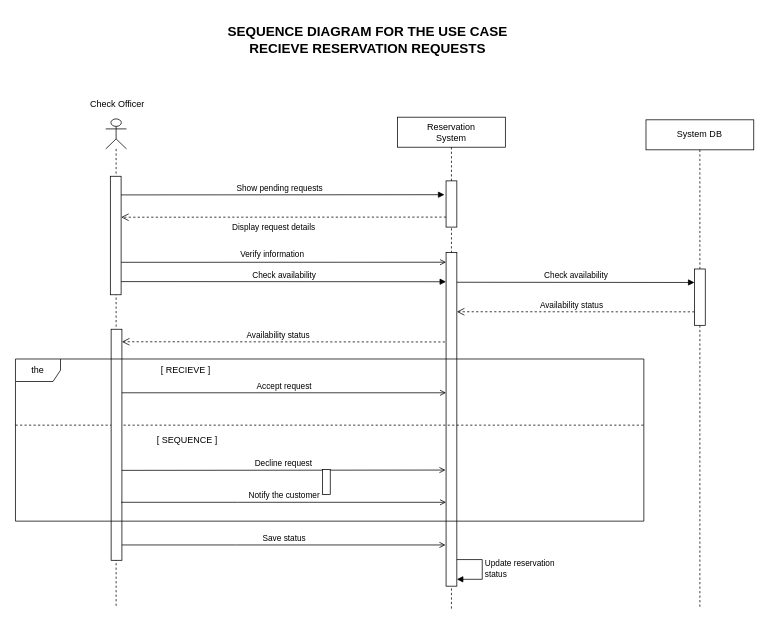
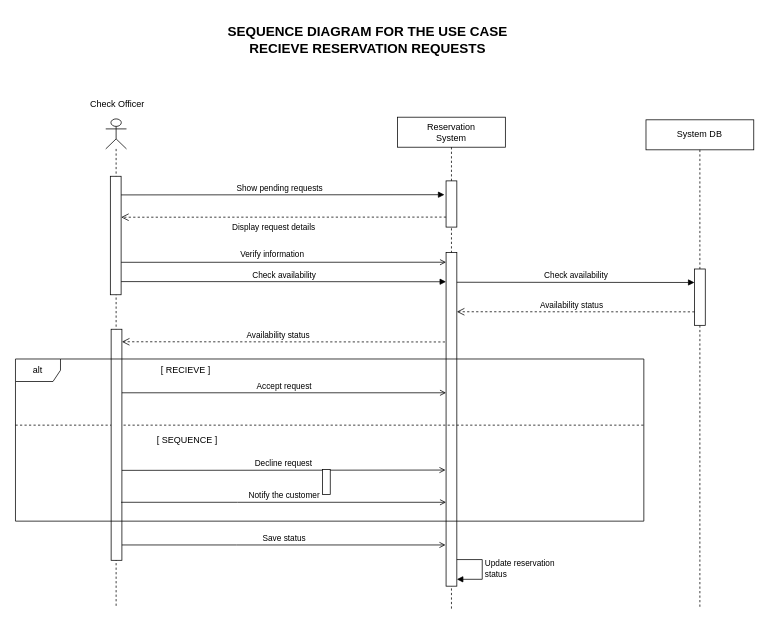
  <mxCell id="0" />
  <mxCell id="1" parent="0" />
  <mxCell id="2" value="" style="group" vertex="1" connectable="0" parent="1"><mxGeometry x="20" y="23" width="984" height="792" as="geometry" /></mxCell>
  <mxCell id="3" value="" style="group" vertex="1" connectable="0" parent="2"><mxGeometry y="-3" width="984" height="792.0" as="geometry" /></mxCell>
  <mxCell id="4" value="&lt;font style=&quot;font-size: 18px;&quot;&gt;&lt;b&gt;SEQUENCE DIAGRAM FOR THE USE CASE RECIEVE RESERVATION REQUESTS&lt;/b&gt;&lt;/font&gt;" style="text;html=1;strokeColor=none;fillColor=none;align=center;verticalAlign=middle;whiteSpace=wrap;rounded=0;" parent="3" vertex="1"><mxGeometry x="246.998" y="0.003" width="445.312" height="65.605" as="geometry" /></mxCell>
  <mxCell id="5" value="" style="group" vertex="1" connectable="0" parent="3"><mxGeometry y="103" width="984" height="689" as="geometry" /></mxCell>
  <mxCell id="6" value="Reservation&lt;div&gt;System&lt;/div&gt;" style="shape=umlLifeline;perimeter=lifelinePerimeter;whiteSpace=wrap;html=1;container=0;dropTarget=0;collapsible=0;recursiveResize=0;outlineConnect=0;portConstraint=eastwest;newEdgeStyle={&quot;edgeStyle&quot;:&quot;elbowEdgeStyle&quot;,&quot;elbow&quot;:&quot;vertical&quot;,&quot;curved&quot;:0,&quot;rounded&quot;:0};" parent="5" vertex="1"><mxGeometry x="509.243" y="32.686" width="143.652" height="656.314" as="geometry" /></mxCell>
  <mxCell id="7" value="" style="html=1;points=[];perimeter=orthogonalPerimeter;outlineConnect=0;targetShapes=umlLifeline;portConstraint=eastwest;newEdgeStyle={&quot;edgeStyle&quot;:&quot;elbowEdgeStyle&quot;,&quot;elbow&quot;:&quot;vertical&quot;,&quot;curved&quot;:0,&quot;rounded&quot;:0};" parent="6" vertex="1"><mxGeometry x="64.644" y="180.46" width="14.364" height="444.601" as="geometry" /></mxCell>
  <mxCell id="8" value="" style="html=1;points=[];perimeter=orthogonalPerimeter;outlineConnect=0;targetShapes=umlLifeline;portConstraint=eastwest;newEdgeStyle={&quot;edgeStyle&quot;:&quot;elbowEdgeStyle&quot;,&quot;elbow&quot;:&quot;vertical&quot;,&quot;curved&quot;:0,&quot;rounded&quot;:0};" parent="6" vertex="1"><mxGeometry x="64.642" y="84.893" width="14.365" height="61.593" as="geometry" /></mxCell>
  <mxCell id="9" value="Update reservation&lt;div&gt;status&lt;/div&gt;" style="html=1;align=left;spacingLeft=2;endArrow=block;rounded=0;edgeStyle=orthogonalEdgeStyle;curved=0;rounded=0;" edge="1" target="7" parent="6" source="7"><mxGeometry relative="1" as="geometry"><mxPoint x="81.979" y="589.594" as="sourcePoint" /><Array as="points"><mxPoint x="112.826" y="589.594" /><mxPoint x="112.826" y="615.931" /></Array><mxPoint x="87.121" y="615.931" as="targetPoint" /></mxGeometry></mxCell>
  <mxCell id="10" value="System DB" style="shape=umlLifeline;perimeter=lifelinePerimeter;whiteSpace=wrap;html=1;container=0;dropTarget=0;collapsible=0;recursiveResize=0;outlineConnect=0;portConstraint=eastwest;newEdgeStyle={&quot;edgeStyle&quot;:&quot;elbowEdgeStyle&quot;,&quot;elbow&quot;:&quot;vertical&quot;,&quot;curved&quot;:0,&quot;rounded&quot;:0};" parent="5" vertex="1"><mxGeometry x="840.348" y="36.197" width="143.652" height="650.169" as="geometry" /></mxCell>
  <mxCell id="11" value="" style="html=1;points=[];perimeter=orthogonalPerimeter;outlineConnect=0;targetShapes=umlLifeline;portConstraint=eastwest;newEdgeStyle={&quot;edgeStyle&quot;:&quot;elbowEdgeStyle&quot;,&quot;elbow&quot;:&quot;vertical&quot;,&quot;curved&quot;:0,&quot;rounded&quot;:0};" vertex="1" parent="10"><mxGeometry x="64.644" y="198.826" width="14.364" height="75.078" as="geometry" /></mxCell>
  <mxCell id="12" value="Show pending requests" style="html=1;verticalAlign=bottom;endArrow=block;edgeStyle=elbowEdgeStyle;elbow=vertical;curved=0;rounded=0;" parent="5" edge="1"><mxGeometry relative="1" as="geometry"><mxPoint x="133.598" y="136.288" as="sourcePoint" /><Array as="points" /><mxPoint x="571.727" y="136.288" as="targetPoint" /></mxGeometry></mxCell>
  <mxCell id="13" value="" style="endArrow=none;dashed=1;html=1;rounded=0;exitX=-0.001;exitY=0.547;exitDx=0;exitDy=0;exitPerimeter=0;entryX=0.999;entryY=0.547;entryDx=0;entryDy=0;entryPerimeter=0;" parent="5" edge="1"><mxGeometry width="50" height="50" relative="1" as="geometry"><mxPoint y="443.138" as="sourcePoint" /><mxPoint x="837.474" y="443.138" as="targetPoint" /><Array as="points" /></mxGeometry></mxCell>
  <mxCell id="14" value="Check Officer" style="text;html=1;strokeColor=none;fillColor=none;align=center;verticalAlign=middle;whiteSpace=wrap;rounded=0;" parent="5" vertex="1"><mxGeometry x="93.376" width="86.189" height="32.417" as="geometry" /></mxCell>
  <mxCell id="15" value="" style="shape=umlLifeline;perimeter=lifelinePerimeter;whiteSpace=wrap;html=1;container=1;dropTarget=0;collapsible=0;recursiveResize=0;outlineConnect=0;portConstraint=eastwest;newEdgeStyle={&quot;edgeStyle&quot;:&quot;elbowEdgeStyle&quot;,&quot;elbow&quot;:&quot;vertical&quot;,&quot;curved&quot;:0,&quot;rounded&quot;:0};participant=umlActor;" parent="5" vertex="1"><mxGeometry x="120.301" y="34.968" width="27.659" height="650.52" as="geometry" /></mxCell>
  <mxCell id="16" value="" style="html=1;points=[];perimeter=orthogonalPerimeter;outlineConnect=0;targetShapes=umlLifeline;portConstraint=eastwest;newEdgeStyle={&quot;edgeStyle&quot;:&quot;elbowEdgeStyle&quot;,&quot;elbow&quot;:&quot;vertical&quot;,&quot;curved&quot;:0,&quot;rounded&quot;:0};" parent="15" vertex="1"><mxGeometry x="7.182" y="280.339" width="14.365" height="307.965" as="geometry" /></mxCell>
- <mxCell id="17" value="the" style="shape=umlFrame;whiteSpace=wrap;html=1;pointerEvents=0;" parent="5" vertex="1"><mxGeometry x="0.004" y="354.967" width="837.474" height="216.116" as="geometry" /></mxCell>
+ <mxCell id="17" value="alt" style="shape=umlFrame;whiteSpace=wrap;html=1;pointerEvents=0;" parent="5" vertex="1"><mxGeometry x="0.004" y="354.967" width="837.474" height="216.116" as="geometry" /></mxCell>
  <mxCell id="18" value="Display request details" style="html=1;verticalAlign=bottom;endArrow=open;dashed=1;endSize=8;edgeStyle=elbowEdgeStyle;elbow=vertical;curved=0;rounded=0;" edge="1" parent="5"><mxGeometry x="-1" y="-143" relative="1" as="geometry"><mxPoint x="202.473" y="169.651" as="targetPoint" /><mxPoint x="202.473" y="169.894" as="sourcePoint" /><mxPoint x="-1" y="19" as="offset" /></mxGeometry></mxCell>
  <mxCell id="19" value="Verify information" style="html=1;verticalAlign=bottom;endArrow=open;edgeStyle=elbowEdgeStyle;elbow=vertical;curved=0;rounded=0;endFill=0;" edge="1" parent="5" target="7"><mxGeometry x="-0.07" y="2" relative="1" as="geometry"><mxPoint x="140.78" y="226.1" as="sourcePoint" /><mxPoint x="568.854" y="225.841" as="targetPoint" /><mxPoint as="offset" /></mxGeometry></mxCell>
  <mxCell id="20" value="Check availability" style="html=1;verticalAlign=bottom;endArrow=block;edgeStyle=elbowEdgeStyle;elbow=vertical;curved=0;rounded=0;" edge="1" parent="5" target="7"><mxGeometry relative="1" as="geometry"><mxPoint x="140.78" y="251.807" as="sourcePoint" /><Array as="points" /><mxPoint x="570.291" y="251.775" as="targetPoint" /></mxGeometry></mxCell>
  <mxCell id="21" value="Check availability" style="html=1;verticalAlign=bottom;endArrow=block;edgeStyle=elbowEdgeStyle;elbow=vertical;curved=0;rounded=0;" edge="1" parent="5"><mxGeometry relative="1" as="geometry"><mxPoint x="588.247" y="252.692" as="sourcePoint" /><Array as="points" /><mxPoint x="904.993" y="252.692" as="targetPoint" /></mxGeometry></mxCell>
  <mxCell id="22" value="" style="html=1;verticalAlign=bottom;endArrow=open;dashed=1;endSize=8;edgeStyle=elbowEdgeStyle;elbow=vertical;curved=0;rounded=0;" edge="1" parent="5"><mxGeometry x="0.034" relative="1" as="geometry"><mxPoint x="140.78" y="165.842" as="targetPoint" /><mxPoint x="573.882" y="165.842" as="sourcePoint" /><mxPoint as="offset" /></mxGeometry></mxCell>
  <mxCell id="23" value="" style="html=1;points=[[0,0,0,0,5],[0,1,0,0,-5],[1,0,0,0,5],[1,1,0,0,-5]];perimeter=orthogonalPerimeter;outlineConnect=0;targetShapes=umlLifeline;portConstraint=eastwest;newEdgeStyle={&quot;curved&quot;:0,&quot;rounded&quot;:0};" vertex="1" parent="5"><mxGeometry x="126.419" y="111.433" width="14.364" height="157.933" as="geometry" /></mxCell>
  <mxCell id="24" value="[ RECIEVE ]" style="text;html=1;strokeColor=none;fillColor=none;align=center;verticalAlign=middle;whiteSpace=wrap;rounded=0;" parent="5" vertex="1"><mxGeometry x="159.455" y="353.752" width="136.467" height="32.417" as="geometry" /></mxCell>
  <mxCell id="25" value="Accept request" style="html=1;verticalAlign=bottom;endArrow=open;edgeStyle=elbowEdgeStyle;elbow=vertical;curved=0;rounded=0;endFill=0;" parent="5" edge="1" source="16"><mxGeometry relative="1" as="geometry"><mxPoint x="139.837" y="392.272" as="sourcePoint" /><mxPoint x="573.882" y="400.038" as="targetPoint" /></mxGeometry></mxCell>
  <mxCell id="26" value="[ SEQUENCE ]" style="text;html=1;strokeColor=none;fillColor=none;align=center;verticalAlign=middle;whiteSpace=wrap;rounded=0;" parent="5" vertex="1"><mxGeometry x="145.695" y="448.033" width="165.915" height="32.417" as="geometry" /></mxCell>
  <mxCell id="27" value="Notify the customer" style="html=1;verticalAlign=bottom;endArrow=open;edgeStyle=elbowEdgeStyle;elbow=vertical;curved=0;rounded=0;endFill=0;" parent="5" edge="1"><mxGeometry relative="1" as="geometry"><mxPoint x="140.78" y="545.959" as="sourcePoint" /><Array as="points"><mxPoint x="295.921" y="545.959" /><mxPoint x="106.305" y="487.608" /></Array><mxPoint x="573.882" y="545.959" as="targetPoint" /></mxGeometry></mxCell>
  <mxCell id="28" value="Availability status" style="html=1;verticalAlign=bottom;endArrow=open;dashed=1;endSize=8;edgeStyle=elbowEdgeStyle;elbow=vertical;curved=0;rounded=0;" edge="1" parent="5"><mxGeometry x="0.034" relative="1" as="geometry"><mxPoint x="588.247" y="292.132" as="targetPoint" /><mxPoint x="904.993" y="292.132" as="sourcePoint" /><mxPoint as="offset" /></mxGeometry></mxCell>
  <mxCell id="29" value="Availability status" style="html=1;verticalAlign=bottom;endArrow=open;dashed=1;endSize=8;edgeStyle=elbowEdgeStyle;elbow=vertical;curved=0;rounded=0;" edge="1" parent="5"><mxGeometry x="0.034" relative="1" as="geometry"><mxPoint x="141.848" y="332.507" as="targetPoint" /><mxPoint x="572.446" y="332.271" as="sourcePoint" /><mxPoint as="offset" /></mxGeometry></mxCell>
  <mxCell id="30" value="Decline request" style="html=1;verticalAlign=bottom;endArrow=open;edgeStyle=elbowEdgeStyle;elbow=vertical;curved=0;rounded=0;endFill=0;" edge="1" parent="5"><mxGeometry relative="1" as="geometry"><mxPoint x="141.848" y="503.403" as="sourcePoint" /><mxPoint x="573.164" y="503.277" as="targetPoint" /><Array as="points" /></mxGeometry></mxCell>
  <mxCell id="31" value="Save status" style="html=1;verticalAlign=bottom;endArrow=open;edgeStyle=elbowEdgeStyle;elbow=vertical;curved=0;rounded=0;endFill=0;" edge="1" parent="5" source="16"><mxGeometry relative="1" as="geometry"><mxPoint x="139.344" y="602.825" as="sourcePoint" /><Array as="points"><mxPoint x="294.485" y="602.825" /><mxPoint x="104.868" y="544.474" /></Array><mxPoint x="573.164" y="602.825" as="targetPoint" /></mxGeometry></mxCell>
  <mxCell id="32" value="" style="html=1;points=[[0,0,0,0,5],[0,1,0,0,-5],[1,0,0,0,5],[1,1,0,0,-5]];perimeter=orthogonalPerimeter;outlineConnect=0;targetShapes=umlLifeline;portConstraint=eastwest;newEdgeStyle={&quot;curved&quot;:0,&quot;rounded&quot;:0};" vertex="1" parent="2"><mxGeometry x="409.229" y="602.12" width="10.282" height="33.312" as="geometry" /></mxCell>
